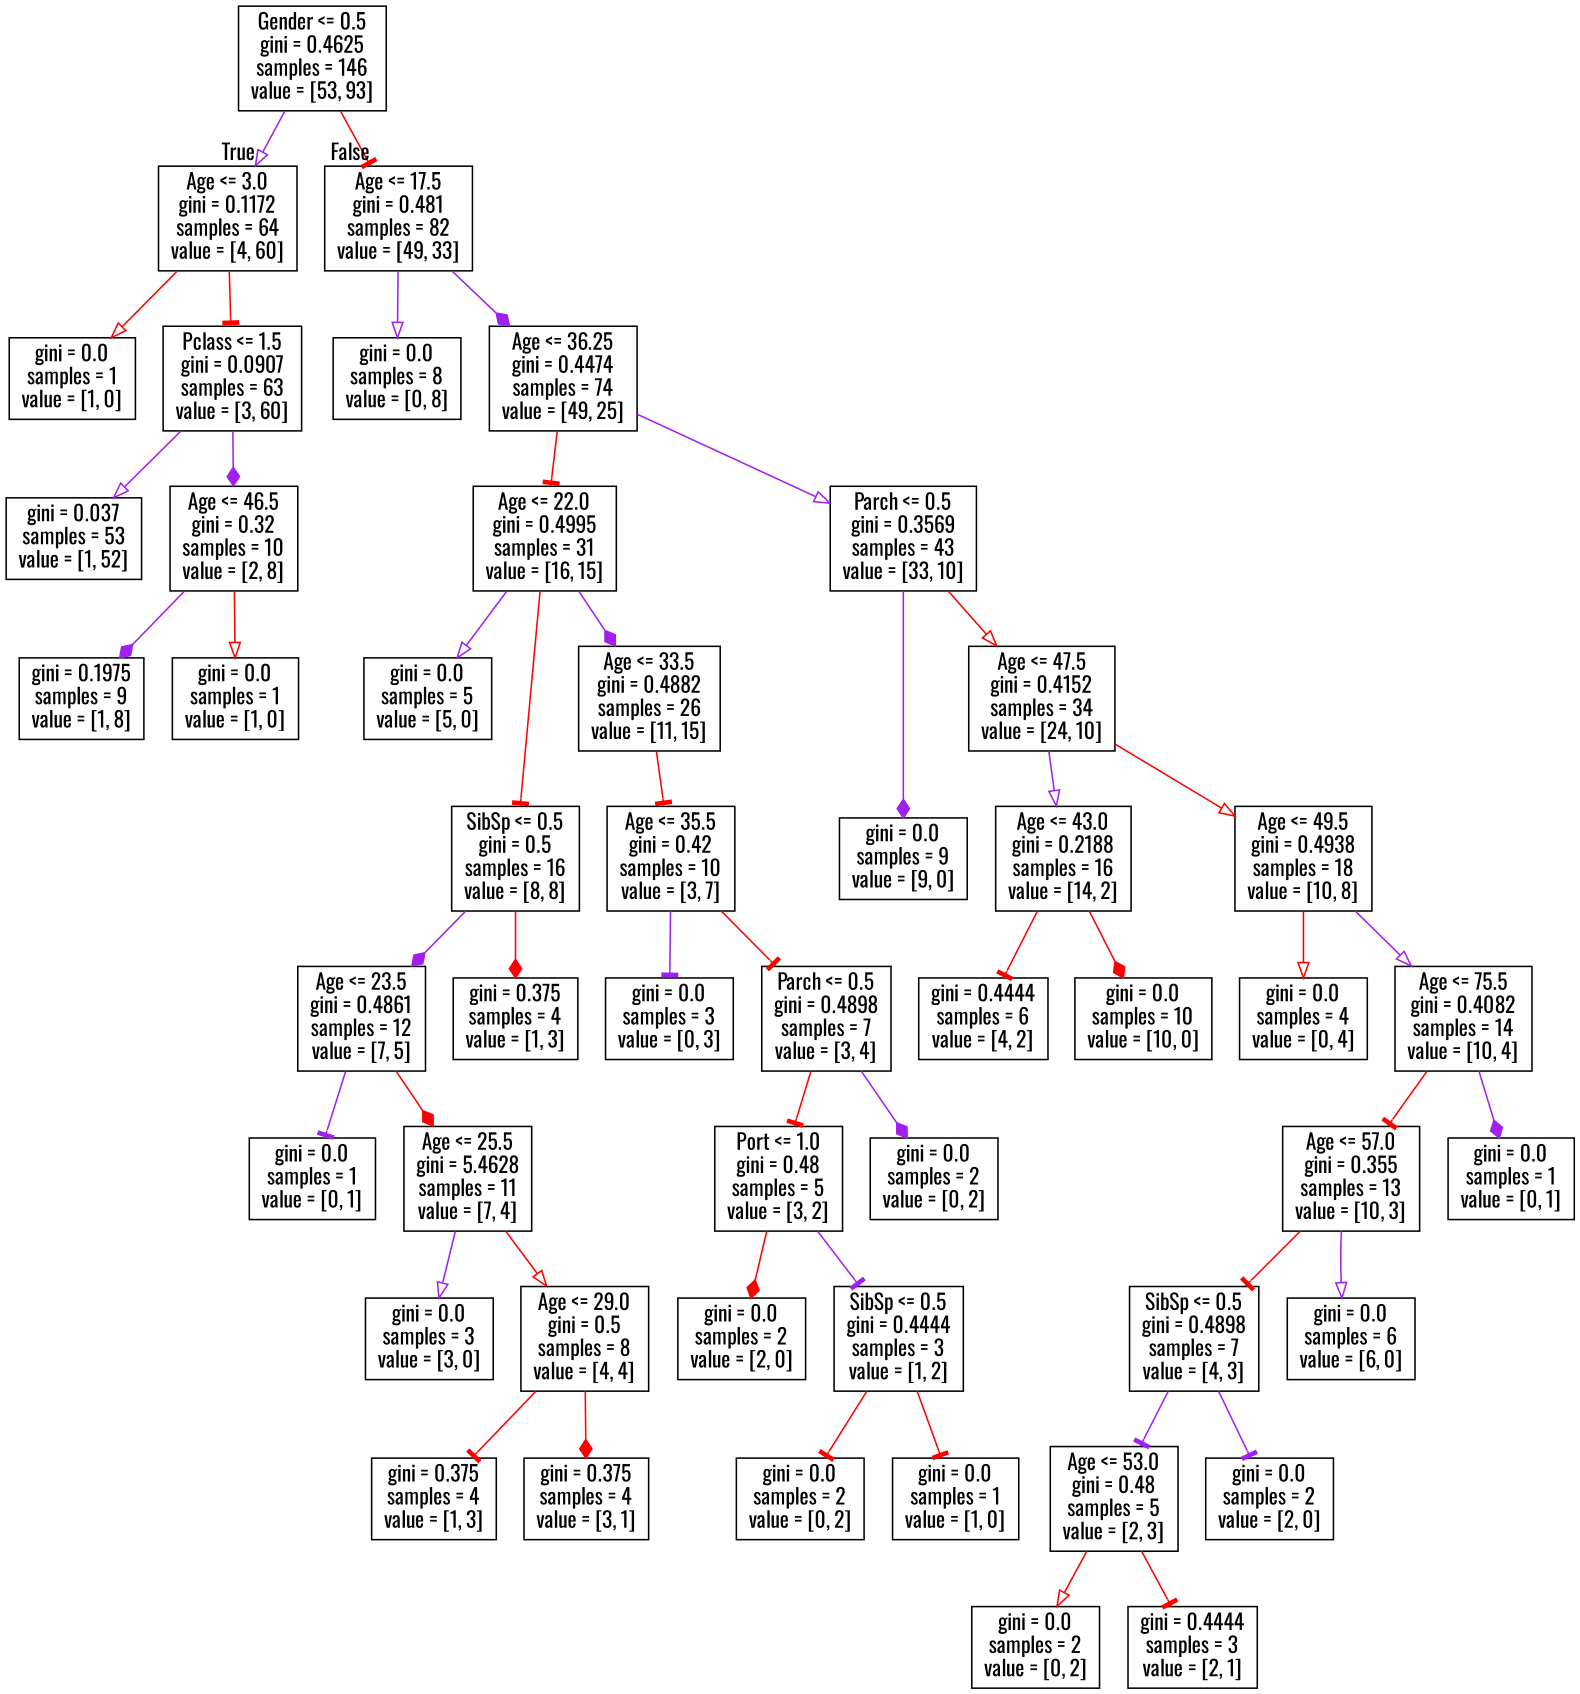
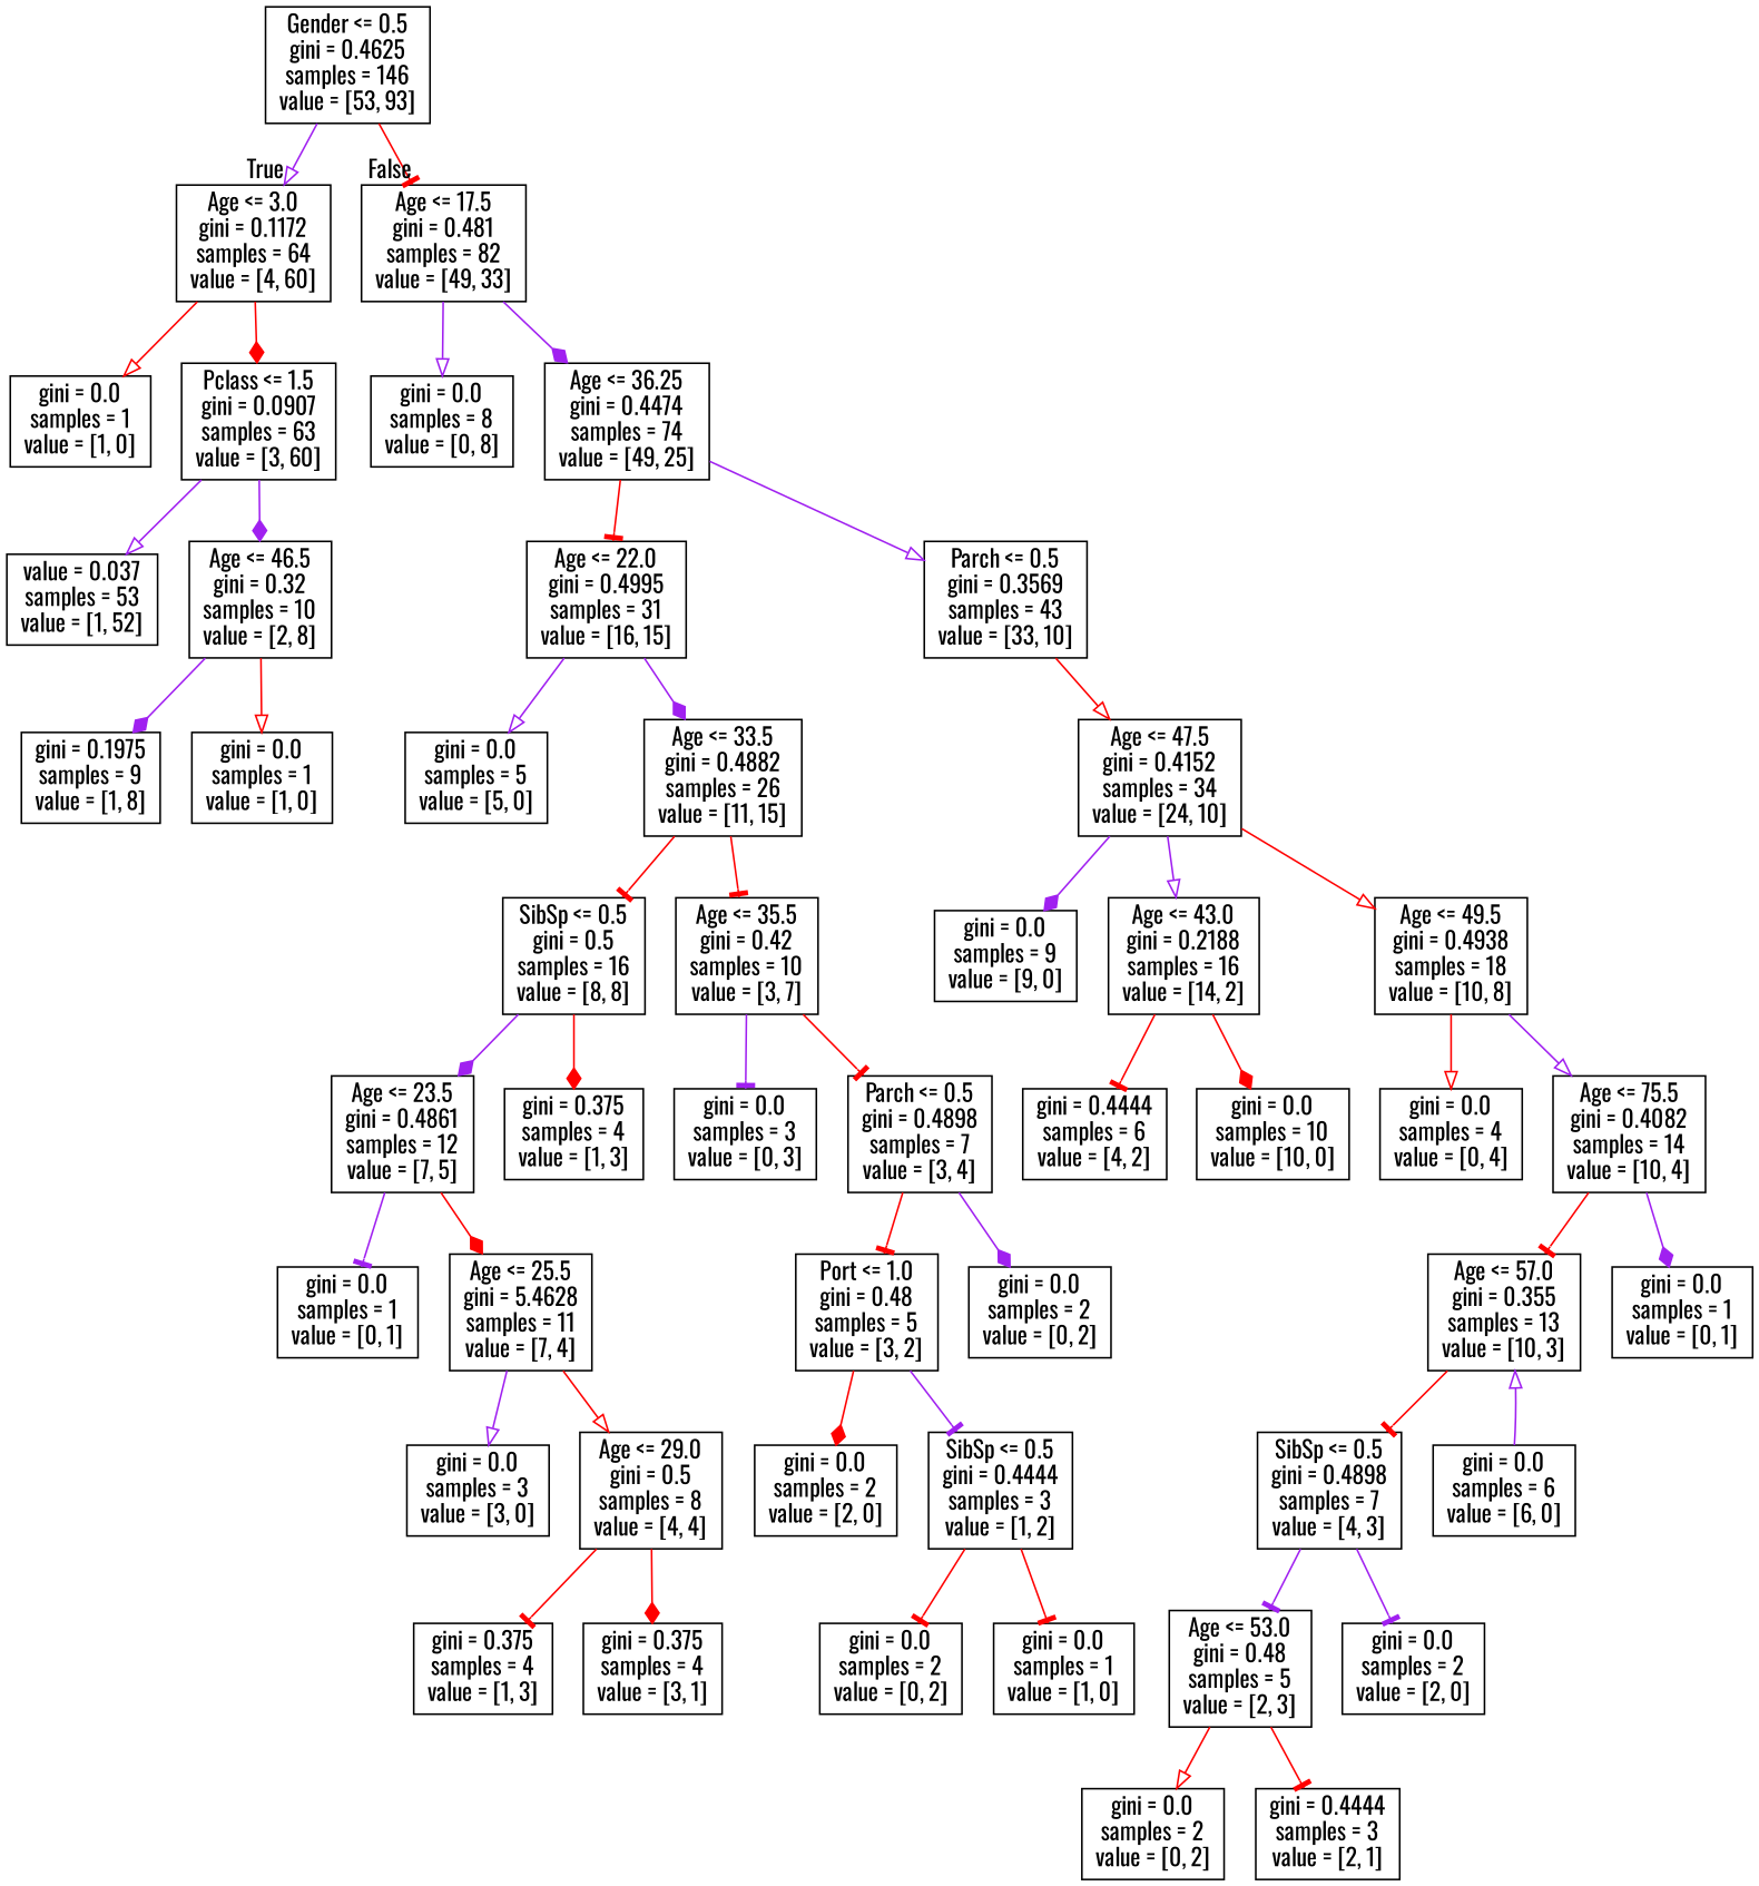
  digraph {
    fontname=Oswald
    node [fontname=Oswald shape=box]
    edge [arrowhead=tee color=red fontname=Oswald]
    n1 [label="Gender <= 0.5\ngini = 0.4625\nsamples = 146\nvalue = [53, 93]"]
    n2 [label="Age <= 3.0\ngini = 0.1172\nsamples = 64\nvalue = [4, 60]"]
    n3 [label="Age <= 17.5\ngini = 0.481\nsamples = 82\nvalue = [49, 33]"]
    n4 [label="gini = 0.0\nsamples = 1\nvalue = [1, 0]"]
    n5 [label="Pclass <= 1.5\ngini = 0.0907\nsamples = 63\nvalue = [3, 60]"]
    n6 [label="gini = 0.0\nsamples = 8\nvalue = [0, 8]"]
    n7 [label="Age <= 36.25\ngini = 0.4474\nsamples = 74\nvalue = [49, 25]"]
-   n8 [label="gini = 0.037\nsamples = 53\nvalue = [1, 52]"]
+   n8 [label="value = 0.037\nsamples = 53\nvalue = [1, 52]"]
    n9 [label="Age <= 46.5\ngini = 0.32\nsamples = 10\nvalue = [2, 8]"]
    n10 [label="gini = 0.1975\nsamples = 9\nvalue = [1, 8]"]
    n11 [label="gini = 0.0\nsamples = 1\nvalue = [1, 0]"]
    n12 [label="Age <= 22.0\ngini = 0.4995\nsamples = 31\nvalue = [16, 15]"]
    n13 [label="Parch <= 0.5\ngini = 0.3569\nsamples = 43\nvalue = [33, 10]"]
    n14 [label="gini = 0.0\nsamples = 5\nvalue = [5, 0]"]
    n15 [label="Age <= 33.5\ngini = 0.4882\nsamples = 26\nvalue = [11, 15]"]
    n16 [label="Age <= 47.5\ngini = 0.4152\nsamples = 34\nvalue = [24, 10]"]
    n17 [label="gini = 0.0\nsamples = 9\nvalue = [9, 0]"]
    n18 [label="SibSp <= 0.5\ngini = 0.5\nsamples = 16\nvalue = [8, 8]"]
    n19 [label="Age <= 35.5\ngini = 0.42\nsamples = 10\nvalue = [3, 7]"]
    n20 [label="Age <= 23.5\ngini = 0.4861\nsamples = 12\nvalue = [7, 5]"]
    n21 [label="gini = 0.375\nsamples = 4\nvalue = [1, 3]"]
    n22 [label="gini = 0.0\nsamples = 3\nvalue = [0, 3]"]
    n23 [label="Parch <= 0.5\ngini = 0.4898\nsamples = 7\nvalue = [3, 4]"]
    n24 [label="gini = 0.0\nsamples = 1\nvalue = [0, 1]"]
    n25 [label="Age <= 25.5\ngini = 5.4628\nsamples = 11\nvalue = [7, 4]"]
    n26 [label="gini = 0.0\nsamples = 3\nvalue = [3, 0]"]
    n27 [label="Age <= 29.0\ngini = 0.5\nsamples = 8\nvalue = [4, 4]"]
    n28 [label="gini = 0.375\nsamples = 4\nvalue = [1, 3]"]
    n29 [label="gini = 0.375\nsamples = 4\nvalue = [3, 1]"]
    n30 [label="Port <= 1.0\ngini = 0.48\nsamples = 5\nvalue = [3, 2]"]
    n31 [label="gini = 0.0\nsamples = 2\nvalue = [0, 2]"]
    n32 [label="gini = 0.0\nsamples = 2\nvalue = [2, 0]"]
    n33 [label="SibSp <= 0.5\ngini = 0.4444\nsamples = 3\nvalue = [1, 2]"]
    n34 [label="gini = 0.0\nsamples = 2\nvalue = [0, 2]"]
    n35 [label="gini = 0.0\nsamples = 1\nvalue = [1, 0]"]
    n36 [label="Age <= 43.0\ngini = 0.2188\nsamples = 16\nvalue = [14, 2]"]
    n37 [label="Age <= 49.5\ngini = 0.4938\nsamples = 18\nvalue = [10, 8]"]
    n38 [label="gini = 0.4444\nsamples = 6\nvalue = [4, 2]"]
    n39 [label="gini = 0.0\nsamples = 10\nvalue = [10, 0]"]
    n40 [label="gini = 0.0\nsamples = 4\nvalue = [0, 4]"]
    n41 [label="Age <= 75.5\ngini = 0.4082\nsamples = 14\nvalue = [10, 4]"]
    n42 [label="Age <= 57.0\ngini = 0.355\nsamples = 13\nvalue = [10, 3]"]
    n43 [label="gini = 0.0\nsamples = 1\nvalue = [0, 1]"]
    n44 [label="SibSp <= 0.5\ngini = 0.4898\nsamples = 7\nvalue = [4, 3]"]
    n45 [label="gini = 0.0\nsamples = 6\nvalue = [6, 0]"]
    n46 [label="Age <= 53.0\ngini = 0.48\nsamples = 5\nvalue = [2, 3]"]
    n47 [label="gini = 0.0\nsamples = 2\nvalue = [2, 0]"]
    n48 [label="gini = 0.0\nsamples = 2\nvalue = [0, 2]"]
    n49 [label="gini = 0.4444\nsamples = 3\nvalue = [2, 1]"]
    n1 -> n2 [arrowhead=onormal color=purple headlabel=True labelangle=45 labeldistance=2.5]
    n1 -> n3 [headlabel=False labelangle=-45 labeldistance=2.5]
    n2 -> n4 [arrowhead=onormal]
-   n2 -> n5
+   n2 -> n5 [arrowhead=diamond]
    n3 -> n6 [arrowhead=onormal color=purple]
    n3 -> n7 [arrowhead=diamond color=purple]
    n5 -> n8 [arrowhead=onormal color=purple]
    n5 -> n9 [arrowhead=diamond color=purple]
    n7 -> n12
    n7 -> n13 [arrowhead=onormal color=purple]
    n9 -> n10 [arrowhead=diamond color=purple]
    n9 -> n11 [arrowhead=onormal]
    n12 -> n14 [arrowhead=onormal color=purple]
    n12 -> n15 [arrowhead=diamond color=purple]
    n13 -> n16 [arrowhead=onormal]
-   n13 -> n17 [arrowhead=diamond color=purple]
-   n12 -> n18
+   n16 -> n17 [arrowhead=diamond color=purple]
+   n15 -> n18
    n15 -> n19
    n16 -> n36 [arrowhead=onormal color=purple]
    n16 -> n37 [arrowhead=onormal]
    n18 -> n20 [arrowhead=diamond color=purple]
    n18 -> n21 [arrowhead=diamond]
    n19 -> n22 [color=purple]
    n19 -> n23
    n20 -> n24 [color=purple]
    n20 -> n25 [arrowhead=diamond]
    n23 -> n30
    n23 -> n31 [arrowhead=diamond color=purple]
    n25 -> n26 [arrowhead=onormal color=purple]
    n25 -> n27 [arrowhead=onormal]
    n27 -> n28
    n27 -> n29 [arrowhead=diamond]
    n30 -> n32 [arrowhead=diamond]
    n30 -> n33 [color=purple]
    n33 -> n34
    n33 -> n35
    n36 -> n38
    n36 -> n39 [arrowhead=diamond]
    n37 -> n40 [arrowhead=onormal]
    n37 -> n41 [arrowhead=onormal color=purple]
    n41 -> n42
    n41 -> n43 [arrowhead=diamond color=purple]
    n42 -> n44
-   n42 -> n45 [arrowhead=onormal color=purple]
+   n45 -> n42 [arrowhead=onormal color=purple]
    n44 -> n46 [color=purple]
    n44 -> n47 [color=purple]
    n46 -> n48 [arrowhead=onormal]
    n46 -> n49
  }
